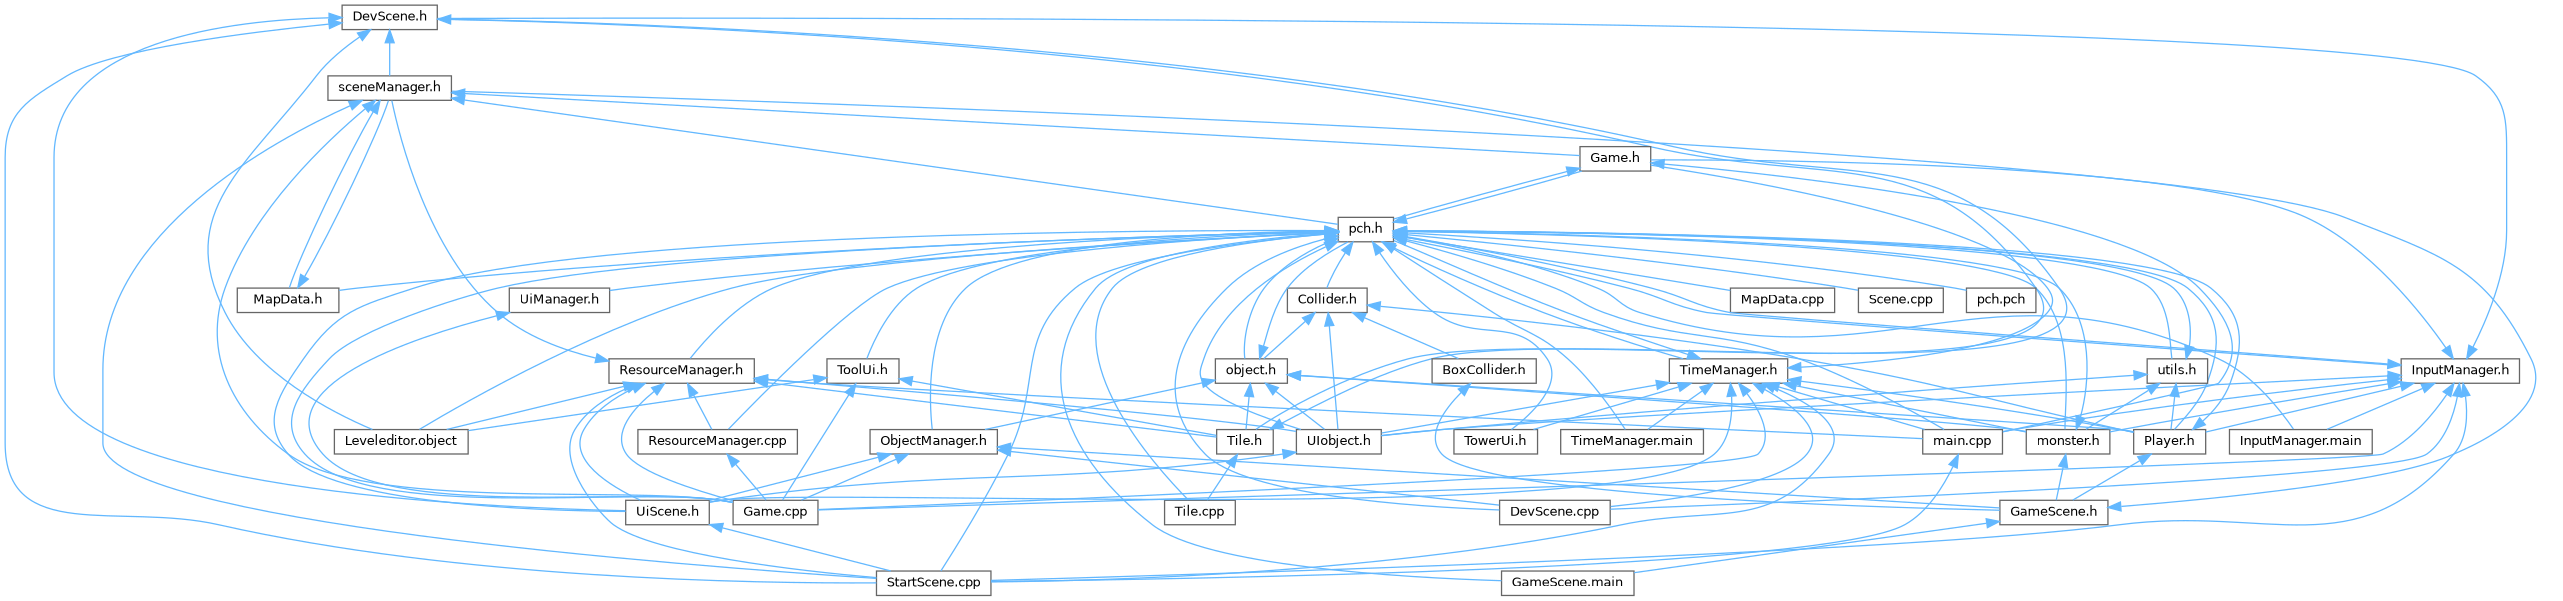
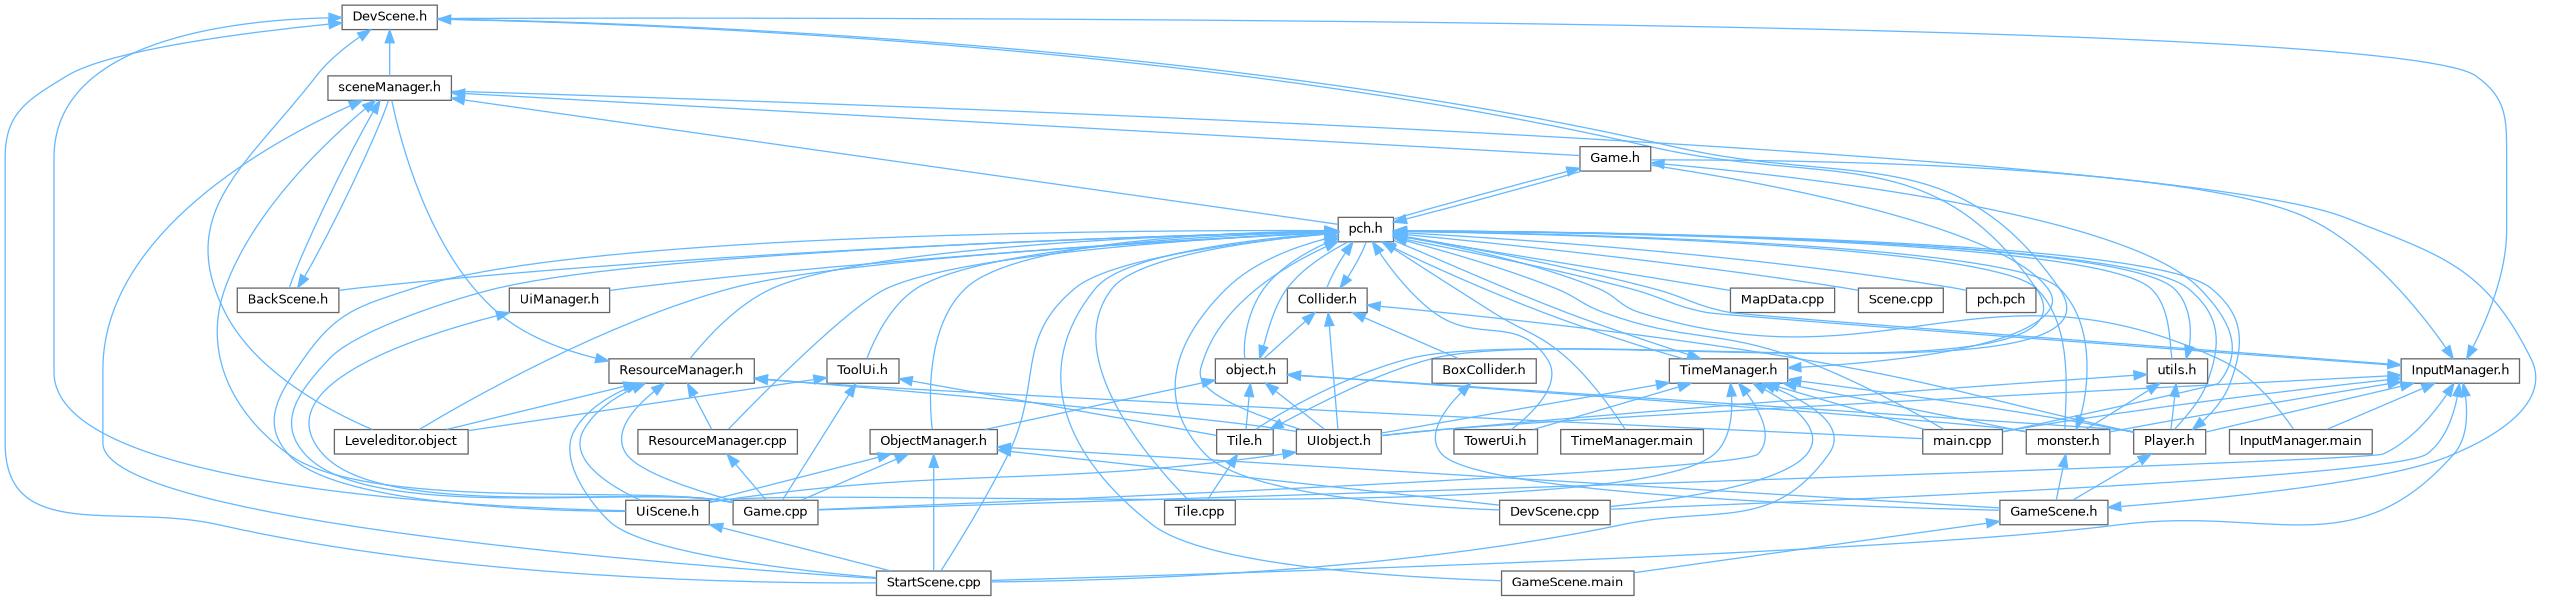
  digraph {
    node [color=grey40 fillcolor=white fontname=Helvetica fontsize=10 shape=box style=filled]
    edge [color=steelblue1 dir=back fontname=Helvetica fontsize=10 labelfontname=Helvetica labelfontsize=10 style=solid]
    n1 [height=0.2 label="DevScene.h" width=0.4]
    n2 [height=0.2 label="Leveleditor.object" width=0.4]
    n3 [height=0.2 label="StartScene.cpp" width=0.4]
    n4 [height=0.2 label="Tile.h" width=0.4]
    n5 [height=0.2 label="UiScene.h" width=0.4]
    n6 [height=0.2 label="sceneManager.h" width=0.4]
    n7 [height=0.2 label="MapData.cpp" width=0.4]
    n8 [height=0.2 label="Tile.cpp" width=0.4]
-   n9 [height=0.2 label="MapData.h" width=0.4]
+   n9 [height=0.2 label="BackScene.h" width=0.4]
    n10 [height=0.2 label="Game.cpp" width=0.4]
    n11 [height=0.2 label="Game.h" width=0.4]
    n12 [height=0.2 label="pch.h" width=0.4]
    n13 [height=0.2 label="main.cpp" width=0.4]
    n14 [height=0.2 label="Collider.h" width=0.4]
    n15 [height=0.2 label="GameScene.main" width=0.4]
    n16 [height=0.2 label="Player.h" width=0.4]
    n17 [height=0.2 label="DevScene.cpp" width=0.4]
    n18 [height=0.2 label="UIobject.h" width=0.4]
    n19 [height=0.2 label="object.h" width=0.4]
    n20 [height=0.2 label="ObjectManager.h" width=0.4]
    n21 [height=0.2 label="monster.h" width=0.4]
    n22 [height=0.2 label="InputManager.main" width=0.4]
    n23 [height=0.2 label="InputManager.h" width=0.4]
    n24 [height=0.2 label="ResourceManager.cpp" width=0.4]
    n25 [height=0.2 label="ResourceManager.h" width=0.4]
    n26 [height=0.2 label="Scene.cpp" width=0.4]
    n27 [height=0.2 label="TimeManager.main" width=0.4]
    n28 [height=0.2 label="TimeManager.h" width=0.4]
    n29 [height=0.2 label="TowerUi.h" width=0.4]
    n30 [height=0.2 label="ToolUi.h" width=0.4]
    n31 [height=0.2 label="UiManager.h" width=0.4]
    n32 [height=0.2 label="pch.pch" width=0.4]
    n33 [height=0.2 label="utils.h" width=0.4]
    n34 [height=0.2 label="BoxCollider.h" width=0.4]
    n35 [height=0.2 label="GameScene.h" width=0.4]
    n1 -> n2
    n1 -> n3
    n1 -> n4
    n1 -> n5
    n1 -> n6
    n4 -> n1
    n4 -> n8
    n5 -> n3
    n6 -> n3
    n6 -> n9
    n6 -> n10
    n6 -> n11
    n6 -> n12
    n9 -> n6
    n11 -> n12
    n11 -> n13
    n12 -> n2
    n12 -> n3
    n12 -> n5
    n12 -> n7
    n12 -> n8
    n12 -> n9
    n12 -> n10
    n12 -> n11
    n12 -> n13
    n12 -> n14
    n12 -> n15
    n12 -> n16
    n12 -> n17
    n12 -> n18
    n12 -> n19
    n12 -> n20
    n12 -> n21
    n12 -> n22
    n12 -> n23
    n12 -> n24
    n12 -> n25
    n12 -> n26
    n12 -> n27
    n12 -> n28
    n12 -> n29
    n12 -> n30
    n12 -> n31
    n12 -> n32
    n12 -> n33
+   n14 -> n12
    n14 -> n16
    n14 -> n18
    n14 -> n19
    n14 -> n34
    n16 -> n12
    n16 -> n35
    n18 -> n5
    n19 -> n4
    n19 -> n12
    n19 -> n16
    n19 -> n18
    n19 -> n20
    n19 -> n21
-   n13 -> n3
+   n20 -> n3
    n20 -> n5
    n20 -> n10
    n20 -> n17
    n20 -> n35
    n21 -> n12
    n21 -> n35
    n23 -> n1
    n23 -> n3
    n23 -> n10
    n23 -> n11
    n23 -> n12
    n23 -> n13
    n23 -> n16
    n23 -> n17
    n23 -> n18
    n23 -> n21
    n23 -> n22
    n24 -> n10
    n25 -> n2
    n25 -> n3
-   n25 -> n4
    n25 -> n5
    n25 -> n6
    n25 -> n10
    n25 -> n13
    n25 -> n18
    n25 -> n24
    n28 -> n3
    n28 -> n5
    n28 -> n10
    n28 -> n11
    n28 -> n12
    n28 -> n13
    n28 -> n16
    n28 -> n17
    n28 -> n18
    n28 -> n21
-   n28 -> n27
    n28 -> n29
    n30 -> n2
    n30 -> n4
    n30 -> n10
    n31 -> n10
    n33 -> n12
    n33 -> n16
    n33 -> n18
    n33 -> n21
    n34 -> n35
    n35 -> n6
    n35 -> n15
  }
